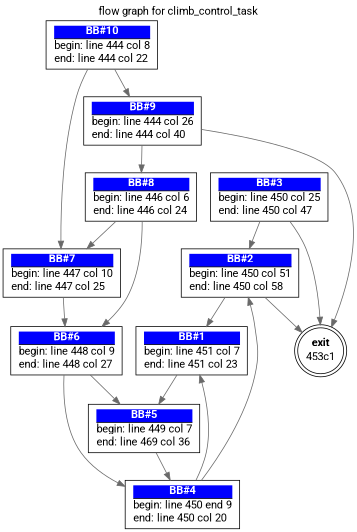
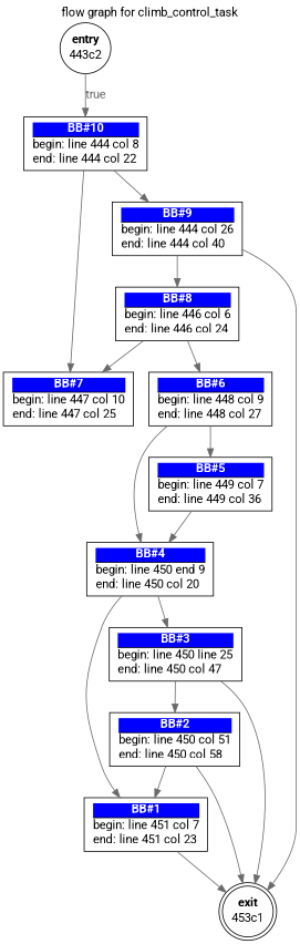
  digraph {
    fontname=Roboto
    label="flow graph for climb_control_task"
    labelloc=t
    node [fontname=Roboto shape=box]
    edge [color=dimgray fontcolor=dimgray fontname=Roboto]
    n1 [label=<<TABLE border="0" cellborder="0" cellpadding="0"><TR><TD border="0" bgcolor="#ffffff" sides="b"><FONT color="#000000"><B>exit</B></FONT></TD></TR><TR><TD>453c1</TD></TR></TABLE>> margin=0 shape=doublecircle]
    n2 [label=<<TABLE border="0" cellborder="0" cellpadding="0"><TR><TD border="1" bgcolor="#0000ff" sides="b"><FONT color="#ffffff"><B>BB#1</B></FONT></TD></TR><TR><TD align="left">begin: line 451 col 7</TD></TR><TR><TD align="left">end: line 451 col 23</TD></TR></TABLE>>]
    n3 [label=<<TABLE border="0" cellborder="0" cellpadding="0"><TR><TD border="1" bgcolor="#0000ff" sides="b"><FONT color="#ffffff"><B>BB#2</B></FONT></TD></TR><TR><TD align="left">begin: line 450 col 51</TD></TR><TR><TD align="left">end: line 450 col 58</TD></TR></TABLE>>]
-   n4 [label=<<TABLE border="0" cellborder="0" cellpadding="0"><TR><TD border="1" bgcolor="#0000ff" sides="b"><FONT color="#ffffff"><B>BB#3</B></FONT></TD></TR><TR><TD align="left">begin: line 450 col 25</TD></TR><TR><TD align="left">end: line 450 col 47</TD></TR></TABLE>>]
+   n4 [label=<<TABLE border="0" cellborder="0" cellpadding="0"><TR><TD border="1" bgcolor="#0000ff" sides="b"><FONT color="#ffffff"><B>BB#3</B></FONT></TD></TR><TR><TD align="left">begin: line 450 line 25</TD></TR><TR><TD align="left">end: line 450 col 47</TD></TR></TABLE>>]
    n5 [label=<<TABLE border="0" cellborder="0" cellpadding="0"><TR><TD border="1" bgcolor="#0000ff" sides="b"><FONT color="#ffffff"><B>BB#4</B></FONT></TD></TR><TR><TD align="left">begin: line 450 end 9</TD></TR><TR><TD align="left">end: line 450 col 20</TD></TR></TABLE>>]
-   n6 [label=<<TABLE border="0" cellborder="0" cellpadding="0"><TR><TD border="1" bgcolor="#0000ff" sides="b"><FONT color="#ffffff"><B>BB#5</B></FONT></TD></TR><TR><TD align="left">begin: line 449 col 7</TD></TR><TR><TD align="left">end: line 469 col 36</TD></TR></TABLE>>]
+   n6 [label=<<TABLE border="0" cellborder="0" cellpadding="0"><TR><TD border="1" bgcolor="#0000ff" sides="b"><FONT color="#ffffff"><B>BB#5</B></FONT></TD></TR><TR><TD align="left">begin: line 449 col 7</TD></TR><TR><TD align="left">end: line 449 col 36</TD></TR></TABLE>>]
    n7 [label=<<TABLE border="0" cellborder="0" cellpadding="0"><TR><TD border="1" bgcolor="#0000ff" sides="b"><FONT color="#ffffff"><B>BB#6</B></FONT></TD></TR><TR><TD align="left">begin: line 448 col 9</TD></TR><TR><TD align="left">end: line 448 col 27</TD></TR></TABLE>>]
    n8 [label=<<TABLE border="0" cellborder="0" cellpadding="0"><TR><TD border="1" bgcolor="#0000ff" sides="b"><FONT color="#ffffff"><B>BB#7</B></FONT></TD></TR><TR><TD align="left">begin: line 447 col 10</TD></TR><TR><TD align="left">end: line 447 col 25</TD></TR></TABLE>>]
    n9 [label=<<TABLE border="0" cellborder="0" cellpadding="0"><TR><TD border="1" bgcolor="#0000ff" sides="b"><FONT color="#ffffff"><B>BB#8</B></FONT></TD></TR><TR><TD align="left">begin: line 446 col 6</TD></TR><TR><TD align="left">end: line 446 col 24</TD></TR></TABLE>>]
    n10 [label=<<TABLE border="0" cellborder="0" cellpadding="0"><TR><TD border="1" bgcolor="#0000ff" sides="b"><FONT color="#ffffff"><B>BB#9</B></FONT></TD></TR><TR><TD align="left">begin: line 444 col 26</TD></TR><TR><TD align="left">end: line 444 col 40</TD></TR></TABLE>>]
    n11 [label=<<TABLE border="0" cellborder="0" cellpadding="0"><TR><TD border="1" bgcolor="#0000ff" sides="b"><FONT color="#ffffff"><B>BB#10</B></FONT></TD></TR><TR><TD align="left">begin: line 444 col 8</TD></TR><TR><TD align="left">end: line 444 col 22</TD></TR></TABLE>>]
-   n2 -> n6
+   n12 [label=<<TABLE border="0" cellborder="0" cellpadding="0"><TR><TD border="0" bgcolor="#ffffff" sides="b"><FONT color="#000000"><B>entry</B></FONT></TD></TR><TR><TD>443c2</TD></TR></TABLE>> margin=0 shape=circle]
+   n2 -> n1
    n3 -> n1
    n3 -> n2
    n4 -> n1
    n4 -> n3
    n5 -> n2
-   n5 -> n3
+   n5 -> n4
    n6 -> n5
    n7 -> n5
    n7 -> n6
-   n8 -> n7
    n9 -> n7
    n9 -> n8
    n10 -> n1
    n10 -> n9
    n11 -> n8
    n11 -> n10
+   n12 -> n11 [label=true]
  }
